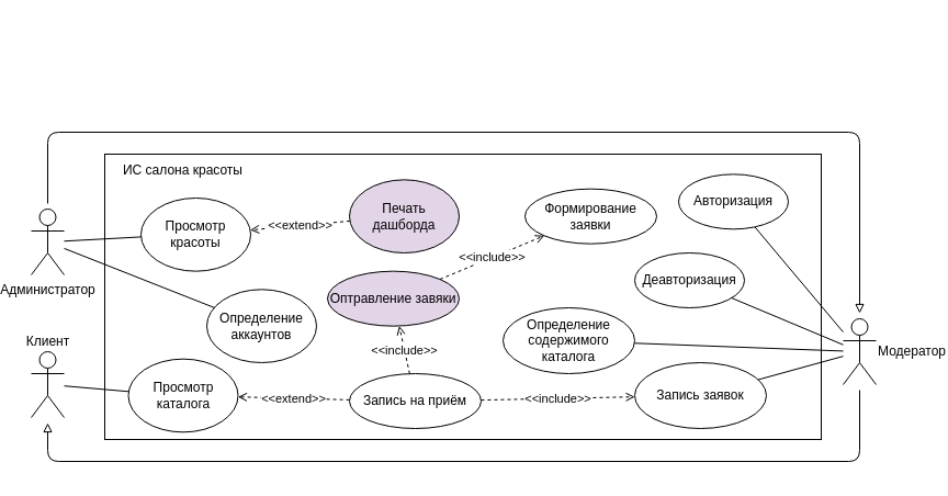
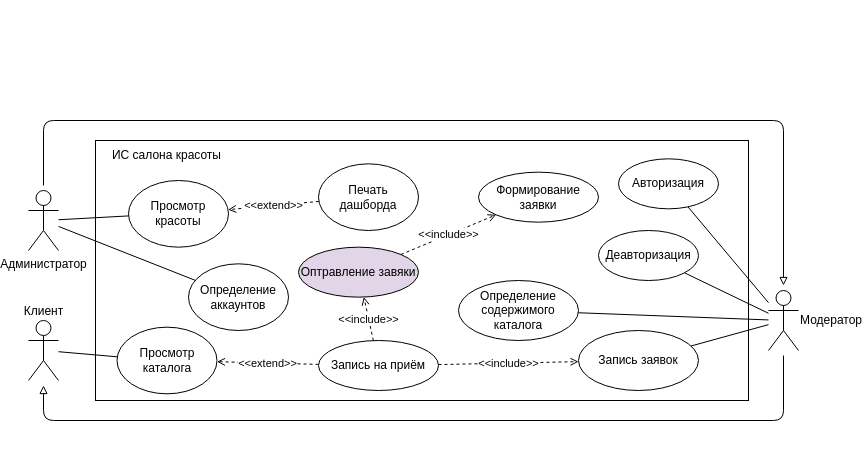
  <mxCell id="0" />
  <mxCell id="1" parent="0" />
  <mxCell id="2" value="" style="rounded=0;whiteSpace=wrap;html=1;" parent="1" vertex="1"><mxGeometry x="87" y="140" width="653" height="260" as="geometry" /></mxCell>
  <mxCell id="3" value="Администратор" style="shape=umlActor;verticalLabelPosition=bottom;labelBackgroundColor=#ffffff;verticalAlign=top;html=1;outlineConnect=0;labelPosition=center;align=center;" parent="1" vertex="1"><mxGeometry x="20" y="190" width="30" height="60" as="geometry" /></mxCell>
  <mxCell id="4" value="Модератор" style="shape=umlActor;verticalLabelPosition=middle;labelBackgroundColor=#ffffff;verticalAlign=middle;html=1;outlineConnect=0;labelPosition=right;align=left;" parent="1" vertex="1"><mxGeometry x="760" y="290" width="30" height="60" as="geometry" /></mxCell>
  <mxCell id="5" value="Клиент&lt;br&gt;" style="shape=umlActor;verticalLabelPosition=top;labelBackgroundColor=#ffffff;verticalAlign=bottom;html=1;outlineConnect=0;labelPosition=center;align=center;" parent="1" vertex="1"><mxGeometry x="20" y="320" width="30" height="60" as="geometry" /></mxCell>
  <mxCell id="6" value="&lt;span&gt;ИС салона красоты&lt;br&gt;&lt;/span&gt;" style="text;html=1;strokeColor=none;fillColor=none;align=center;verticalAlign=middle;whiteSpace=wrap;rounded=0;" parent="1" vertex="1"><mxGeometry x="87" y="140" width="143" height="30" as="geometry" /></mxCell>
  <mxCell id="7" value="Определение аккаунтов" style="ellipse;whiteSpace=wrap;html=1;" parent="1" vertex="1"><mxGeometry x="180" y="263.33" width="100" height="66.67" as="geometry" /></mxCell>
  <mxCell id="8" value="&amp;lt;&amp;lt;include&amp;gt;&amp;gt;" style="endArrow=open;dashed=1;html=1;endFill=0;" parent="1" source="11" target="12" edge="1"><mxGeometry width="50" height="50" relative="1" as="geometry"><mxPoint x="337.683" y="341.215" as="sourcePoint" /><mxPoint x="320.652" y="308.831" as="targetPoint" /></mxGeometry></mxCell>
  <mxCell id="9" value="Авторизация" style="ellipse;whiteSpace=wrap;html=1;" parent="1" vertex="1"><mxGeometry x="610" y="158.33" width="100" height="50" as="geometry" /></mxCell>
  <mxCell id="10" value="Определение содержимого каталога" style="ellipse;whiteSpace=wrap;html=1;" parent="1" vertex="1"><mxGeometry x="450" y="280" width="120" height="60" as="geometry" /></mxCell>
  <mxCell id="11" value="Запись на приём" style="ellipse;whiteSpace=wrap;html=1;" parent="1" vertex="1"><mxGeometry x="310" y="340" width="120" height="50" as="geometry" /></mxCell>
  <mxCell id="12" value="Оптравление завяки" style="ellipse;whiteSpace=wrap;html=1;fillColor=#e1d5e7;" parent="1" vertex="1"><mxGeometry x="290" y="246.67" width="120" height="50" as="geometry" /></mxCell>
  <mxCell id="13" value="&amp;lt;&amp;lt;include&amp;gt;&amp;gt;" style="endArrow=open;dashed=1;html=1;endFill=0;" parent="1" source="11" target="14" edge="1"><mxGeometry width="50" height="50" relative="1" as="geometry"><mxPoint x="366.709" y="342.286" as="sourcePoint" /><mxPoint x="414.435" y="277.824" as="targetPoint" /></mxGeometry></mxCell>
  <mxCell id="14" value="Запись заявок" style="ellipse;whiteSpace=wrap;html=1;" parent="1" vertex="1"><mxGeometry x="570" y="330" width="120" height="60" as="geometry" /></mxCell>
  <mxCell id="15" value="&amp;lt;&amp;lt;extend&amp;gt;&amp;gt;" style="endArrow=open;dashed=1;html=1;endFill=0;" parent="1" source="26" target="24" edge="1"><mxGeometry width="50" height="50" relative="1" as="geometry"><mxPoint x="413.233" y="139.996" as="sourcePoint" /><mxPoint x="352.001" y="191.797" as="targetPoint" /></mxGeometry></mxCell>
  <mxCell id="16" value="" style="endArrow=block;html=1;endFill=0;edgeStyle=elbowEdgeStyle;startArrow=none;startFill=0;labelPosition=left;verticalLabelPosition=middle;align=right;verticalAlign=middle;spacing=2;targetPerimeterSpacing=5;sourcePerimeterSpacing=5;" edge="1" parent="1" source="3" target="4"><mxGeometry width="50" height="50" relative="1" as="geometry"><mxPoint x="1120" y="90" as="sourcePoint" /><mxPoint x="1172" y="410" as="targetPoint" /><Array as="points"><mxPoint x="340" y="120" /><mxPoint x="420" y="80" /><mxPoint x="480" y="20" /></Array></mxGeometry></mxCell>
  <mxCell id="17" value="" style="endArrow=block;html=1;endFill=0;edgeStyle=elbowEdgeStyle;startArrow=none;startFill=0;labelPosition=left;verticalLabelPosition=middle;align=right;verticalAlign=middle;spacing=2;targetPerimeterSpacing=5;sourcePerimeterSpacing=5;" edge="1" parent="1" source="4" target="5"><mxGeometry width="50" height="50" relative="1" as="geometry"><mxPoint x="950" y="400" as="sourcePoint" /><mxPoint x="950" y="500" as="targetPoint" /><Array as="points"><mxPoint x="420" y="420" /><mxPoint x="370" y="430" /></Array></mxGeometry></mxCell>
- <mxCell id="18" value="Деавторизация" style="ellipse;whiteSpace=wrap;html=1;" vertex="1" parent="1"><mxGeometry x="570" y="230" width="100" height="50" as="geometry" /></mxCell>
+ <mxCell id="18" value="Деавторизация" style="ellipse;whiteSpace=wrap;html=1;" vertex="1" parent="1"><mxGeometry x="590" y="230" width="100" height="50" as="geometry" /></mxCell>
  <mxCell id="19" value="" style="endArrow=none;html=1;" edge="1" parent="1" source="4" target="18"><mxGeometry width="50" height="50" relative="1" as="geometry"><mxPoint x="1010.043" y="274.999" as="sourcePoint" /><mxPoint x="910" y="202.522" as="targetPoint" /></mxGeometry></mxCell>
  <mxCell id="20" value="" style="endArrow=none;html=1;" edge="1" parent="1" source="4" target="9"><mxGeometry width="50" height="50" relative="1" as="geometry"><mxPoint x="820" y="310" as="sourcePoint" /><mxPoint x="750" y="310" as="targetPoint" /></mxGeometry></mxCell>
  <mxCell id="21" value="" style="endArrow=none;html=1;" edge="1" parent="1" source="4" target="14"><mxGeometry width="50" height="50" relative="1" as="geometry"><mxPoint x="820" y="309.483" as="sourcePoint" /><mxPoint x="739.882" y="306.72" as="targetPoint" /></mxGeometry></mxCell>
  <mxCell id="22" value="" style="endArrow=none;html=1;" edge="1" parent="1" source="4" target="10"><mxGeometry width="50" height="50" relative="1" as="geometry"><mxPoint x="820" y="307.128" as="sourcePoint" /><mxPoint x="646.693" y="273.941" as="targetPoint" /></mxGeometry></mxCell>
  <mxCell id="23" value="" style="endArrow=none;html=1;" edge="1" parent="1" source="7" target="3"><mxGeometry width="50" height="50" relative="1" as="geometry"><mxPoint x="250.535" y="371.67" as="sourcePoint" /><mxPoint x="60" y="360.849" as="targetPoint" /></mxGeometry></mxCell>
  <mxCell id="24" value="Просмотр красоты" style="ellipse;whiteSpace=wrap;html=1;" vertex="1" parent="1"><mxGeometry x="120" y="180" width="100" height="66.67" as="geometry" /></mxCell>
  <mxCell id="25" value="" style="endArrow=none;html=1;" edge="1" parent="1" source="24" target="3"><mxGeometry width="50" height="50" relative="1" as="geometry"><mxPoint x="135.503" y="198.538" as="sourcePoint" /><mxPoint x="60" y="224.815" as="targetPoint" /></mxGeometry></mxCell>
- <mxCell id="26" value="Печать дашборда" style="ellipse;whiteSpace=wrap;html=1;fillColor=#e1d5e7;" vertex="1" parent="1"><mxGeometry x="310" y="163.33" width="100" height="66.67" as="geometry" /></mxCell>
+ <mxCell id="26" value="Печать дашборда" style="ellipse;whiteSpace=wrap;html=1;" vertex="1" parent="1"><mxGeometry x="310" y="163.33" width="100" height="66.67" as="geometry" /></mxCell>
  <mxCell id="27" value="Формирование заявки" style="ellipse;whiteSpace=wrap;html=1;" vertex="1" parent="1"><mxGeometry x="470" y="171.66" width="120" height="50" as="geometry" /></mxCell>
  <mxCell id="28" value="&amp;lt;&amp;lt;include&amp;gt;&amp;gt;" style="endArrow=open;dashed=1;html=1;endFill=0;" edge="1" parent="1" source="12" target="27"><mxGeometry width="50" height="50" relative="1" as="geometry"><mxPoint x="337.781" y="352.841" as="sourcePoint" /><mxPoint x="394.381" y="307.194" as="targetPoint" /></mxGeometry></mxCell>
  <mxCell id="29" value="Просмотр каталога" style="ellipse;whiteSpace=wrap;html=1;" vertex="1" parent="1"><mxGeometry x="108.5" y="326.66" width="100" height="66.67" as="geometry" /></mxCell>
  <mxCell id="30" value="" style="endArrow=none;html=1;" edge="1" parent="1" source="29" target="5"><mxGeometry width="50" height="50" relative="1" as="geometry"><mxPoint x="250.535" y="371.67" as="sourcePoint" /><mxPoint x="60" y="360.849" as="targetPoint" /></mxGeometry></mxCell>
  <mxCell id="31" value="&amp;lt;&amp;lt;extend&amp;gt;&amp;gt;" style="endArrow=open;dashed=1;html=1;endFill=0;" edge="1" parent="1" source="11" target="29"><mxGeometry width="50" height="50" relative="1" as="geometry"><mxPoint x="350" y="173.335" as="sourcePoint" /><mxPoint x="218.5" y="173.335" as="targetPoint" /></mxGeometry></mxCell>
